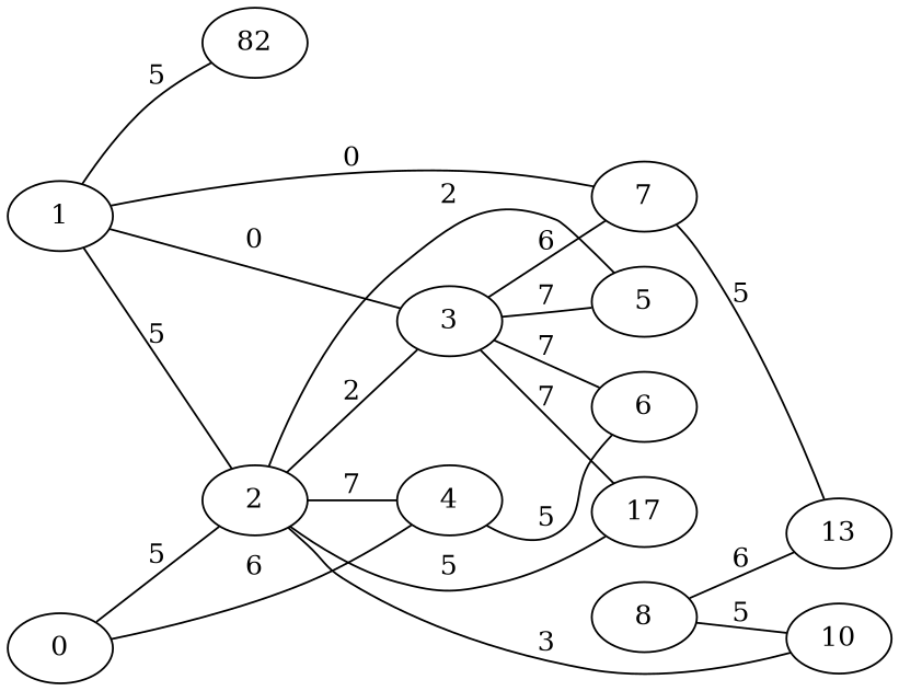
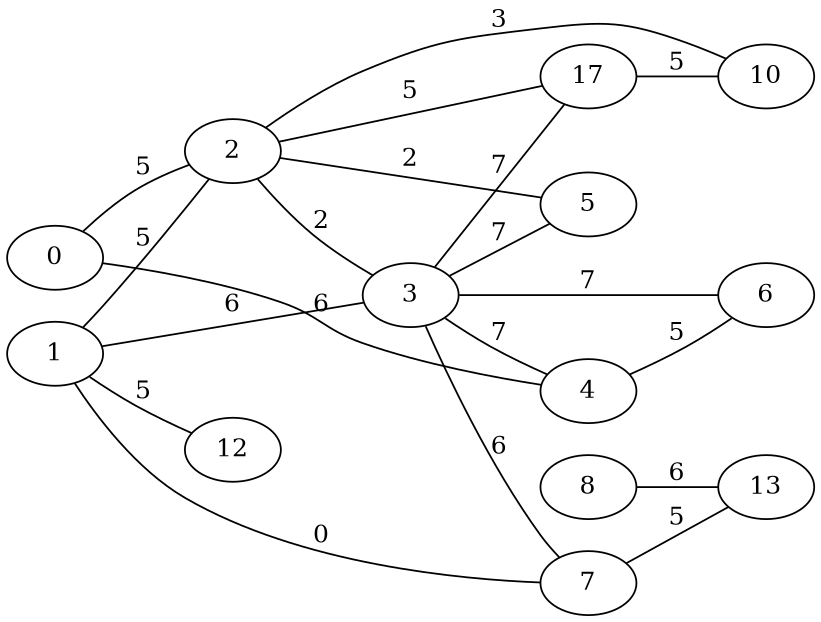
  graph {
    rankdir=LR
    node [habit=1 x=4 y=8]
    edge [weight=5]
    0 [y=2]
    2 [habit=4 x=3 y=6]
    4 [habit=9 x=7 y=3]
    3 [habit=9 y=5]
    5 [base=1 habit=4 x=2 y=7]
    10 [habit=9 x=6 y=6]
    n7 [label=17 x=2 y=3]
    6 [habit=8 x=6 y=1]
    1 [habit=4 x=5]
    7 [x=7]
-   12 [habit=10 x=3 y=10 label=82]
+   12 [habit=10 x=3 y=10]
    13 [habit=7 x=10]
    8 [base=2 habit=6 x=9 y=5]
    0 -- 2 [label=5]
    0 -- 4 [label=6 weight=6]
    2 -- 3 [label=2 weight=2]
    2 -- 5 [label=2 weight=2]
    2 -- 10 [label=3 weight=4]
    2 -- n7 [label=5]
    4 -- 6 [label=5]
-   2 -- 4 [label=7 weight=7]
+   3 -- 4 [label=7 weight=7]
    3 -- 5 [label=7 weight=7]
    3 -- n7 [label=7 weight=7]
    3 -- 6 [label=7 weight=7]
    3 -- 7 [label=6 weight=6]
    1 -- 2 [label=5 weight=6]
-   1 -- 3 [label=0 weight=6]
+   1 -- 3 [label=6 weight=6]
    1 -- 7 [label=0 weight=3]
    1 -- 12 [label=5]
    7 -- 13 [label=5]
-   8 -- 10 [label=5]
+   n7 -- 10 [label=5]
    8 -- 13 [label=6 weight=6]
  }
